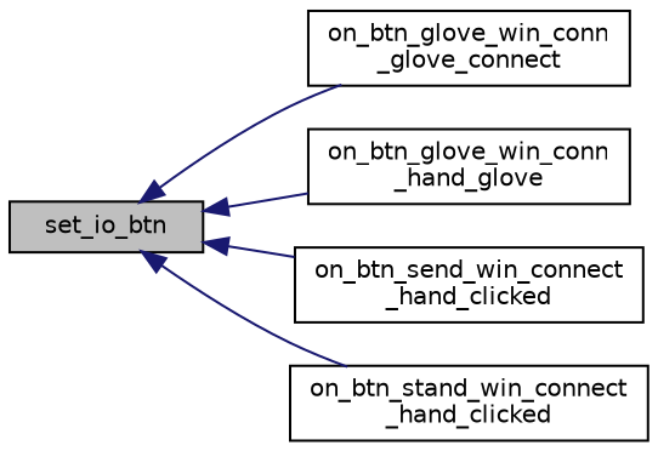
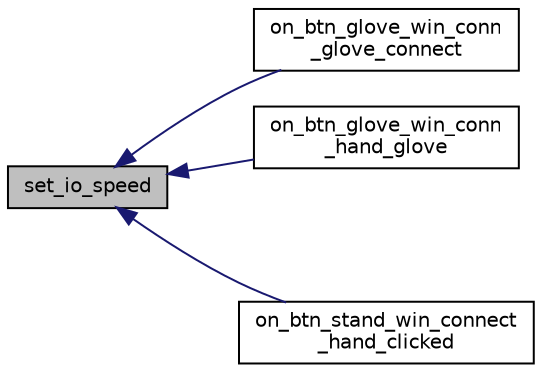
  digraph {
    rankdir=LR
    node [color=black fillcolor=white fontname=Helvetica fontsize=10 shape=record style=filled]
    edge [color=midnightblue dir=back fontname=Helvetica fontsize=10 labelfontname=Helvetica labelfontsize=10 style=solid]
-   n1 [fillcolor=grey75 fontcolor=black height=0.2 label=set_io_btn width=0.4]
+   n1 [fillcolor=grey75 fontcolor=black height=0.2 label=set_io_speed width=0.4]
    n2 [height=0.2 label="on_btn_glove_win_conn\l_glove_connect" width=0.4]
    n3 [height=0.2 label="on_btn_glove_win_conn\l_hand_glove" width=0.4]
-   n4 [height=0.2 label="on_btn_send_win_connect\l_hand_clicked" width=0.4]
    n5 [height=0.2 label="on_btn_stand_win_connect\l_hand_clicked" width=0.4]
    n1 -> n2
    n1 -> n3
-   n1 -> n4
    n1 -> n5
  }
